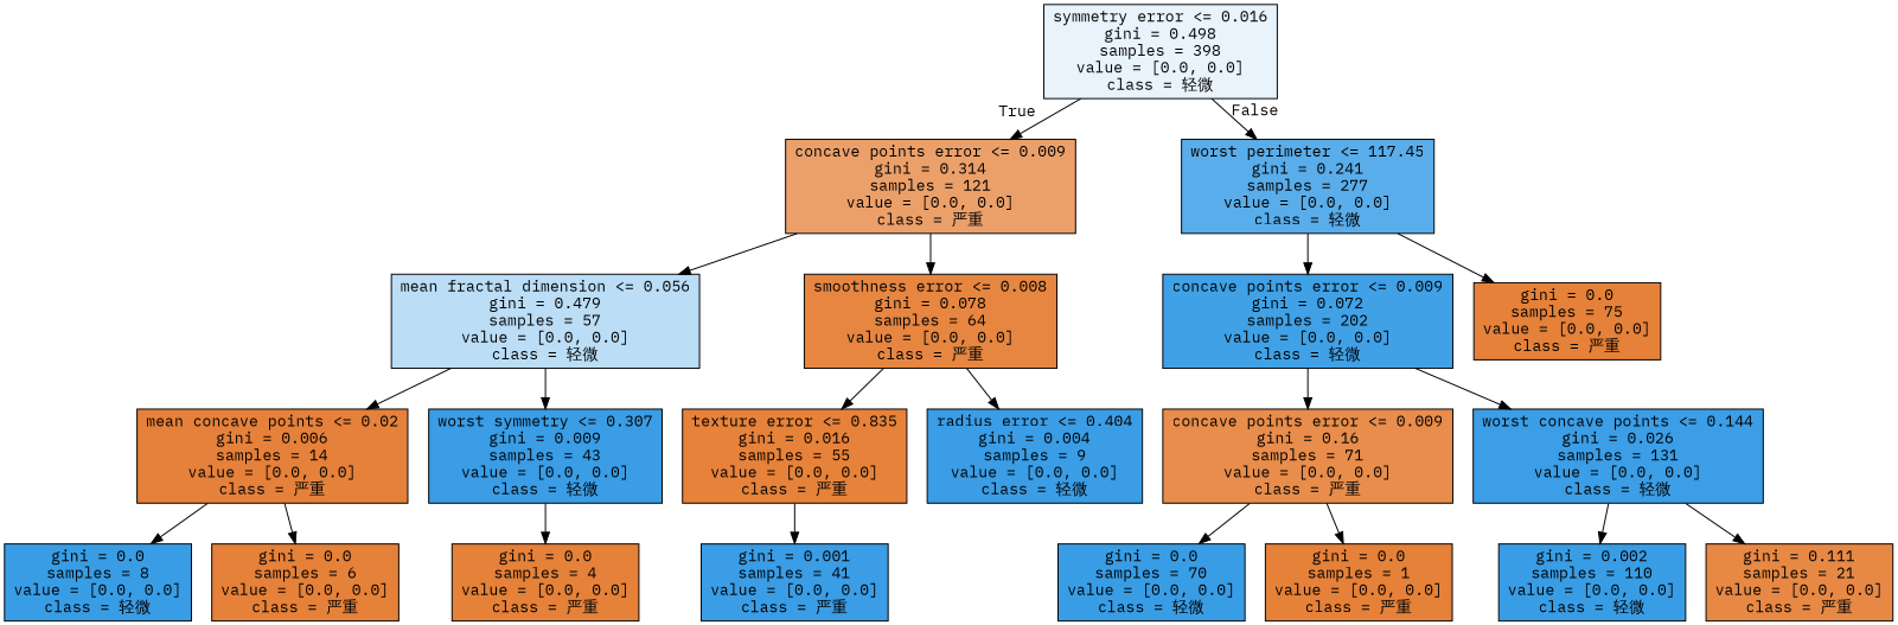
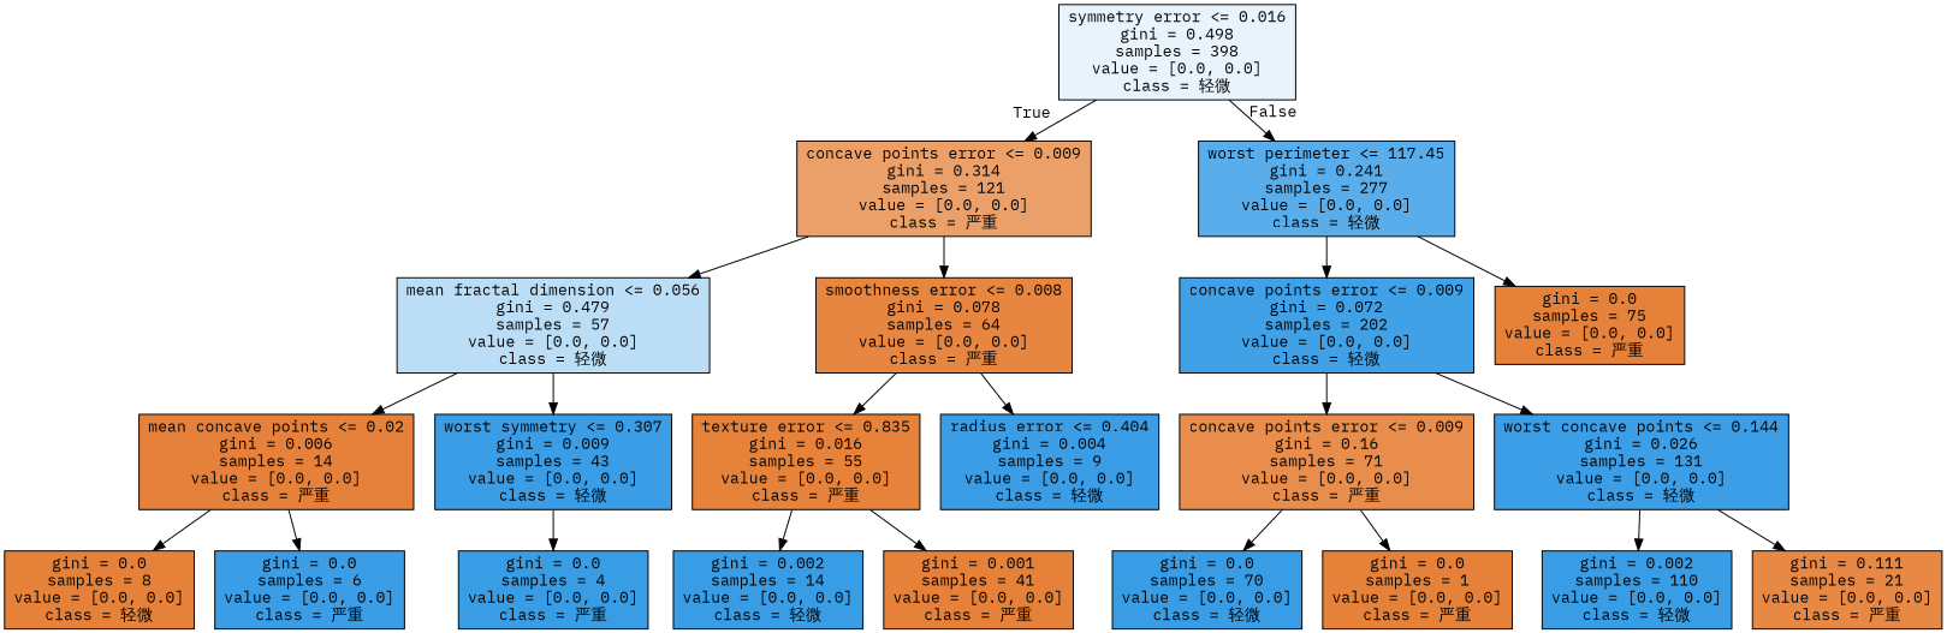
  digraph {
    fontname="IBM Plex Mono"
    node [color=black fillcolor="#e58139ff" fontname="IBM Plex Mono" shape=box style=filled]
    edge [fontname="IBM Plex Mono"]
    n1 [fillcolor="#399de51d" label="symmetry error <= 0.016\ngini = 0.498\nsamples = 398\nvalue = [0.0, 0.0]\nclass = 轻微"]
    n2 [fillcolor="#e58139c1" label="concave points error <= 0.009\ngini = 0.314\nsamples = 121\nvalue = [0.0, 0.0]\nclass = 严重"]
    n3 [fillcolor="#399de5d5" label="worst perimeter <= 117.45\ngini = 0.241\nsamples = 277\nvalue = [0.0, 0.0]\nclass = 轻微"]
    n4 [fillcolor="#399de557" label="mean fractal dimension <= 0.056\ngini = 0.479\nsamples = 57\nvalue = [0.0, 0.0]\nclass = 轻微"]
    n5 [fillcolor="#e58139f4" label="smoothness error <= 0.008\ngini = 0.078\nsamples = 64\nvalue = [0.0, 0.0]\nclass = 严重"]
    n6 [fillcolor="#399de5f5" label="concave points error <= 0.009\ngini = 0.072\nsamples = 202\nvalue = [0.0, 0.0]\nclass = 轻微"]
    n7 [label="gini = 0.0\nsamples = 75\nvalue = [0.0, 0.0]\nclass = 严重"]
    n8 [fillcolor="#e58139fe" label="mean concave points <= 0.02\ngini = 0.006\nsamples = 14\nvalue = [0.0, 0.0]\nclass = 严重"]
    n9 [fillcolor="#399de5fe" label="worst symmetry <= 0.307\ngini = 0.009\nsamples = 43\nvalue = [0.0, 0.0]\nclass = 轻微"]
    n10 [fillcolor="#e58139fd" label="texture error <= 0.835\ngini = 0.016\nsamples = 55\nvalue = [0.0, 0.0]\nclass = 严重"]
    n11 [fillcolor="#399de5fe" label="radius error <= 0.404\ngini = 0.004\nsamples = 9\nvalue = [0.0, 0.0]\nclass = 轻微"]
-   n12 [fillcolor="#399de5ff" label="gini = 0.0\nsamples = 8\nvalue = [0.0, 0.0]\nclass = 轻微"]
-   n13 [label="gini = 0.0\nsamples = 6\nvalue = [0.0, 0.0]\nclass = 严重"]
-   n14 [label="gini = 0.0\nsamples = 4\nvalue = [0.0, 0.0]\nclass = 严重"]
-   n16 [fillcolor="#399de5fe" label="gini = 0.001\nsamples = 41\nvalue = [0.0, 0.0]\nclass = 严重"]
+   n12 [label="gini = 0.0\nsamples = 8\nvalue = [0.0, 0.0]\nclass = 轻微"]
+   n13 [fillcolor="#399de5fe" label="gini = 0.0\nsamples = 6\nvalue = [0.0, 0.0]\nclass = 严重"]
+   n14 [fillcolor="#399de5ff" label="gini = 0.0\nsamples = 4\nvalue = [0.0, 0.0]\nclass = 严重"]
+   n15 [fillcolor="#399de5ff" label="gini = 0.002\nsamples = 14\nvalue = [0.0, 0.0]\nclass = 轻微"]
+   n16 [label="gini = 0.001\nsamples = 41\nvalue = [0.0, 0.0]\nclass = 严重"]
    n17 [fillcolor="#e58139e7" label="concave points error <= 0.009\ngini = 0.16\nsamples = 71\nvalue = [0.0, 0.0]\nclass = 严重"]
    n18 [fillcolor="#399de5fc" label="worst concave points <= 0.144\ngini = 0.026\nsamples = 131\nvalue = [0.0, 0.0]\nclass = 轻微"]
    n19 [fillcolor="#399de5ff" label="gini = 0.0\nsamples = 70\nvalue = [0.0, 0.0]\nclass = 轻微"]
    n20 [label="gini = 0.0\nsamples = 1\nvalue = [0.0, 0.0]\nclass = 严重"]
    n21 [fillcolor="#399de5ff" label="gini = 0.002\nsamples = 110\nvalue = [0.0, 0.0]\nclass = 轻微"]
    n22 [fillcolor="#e58139ef" label="gini = 0.111\nsamples = 21\nvalue = [0.0, 0.0]\nclass = 严重"]
    n1 -> n2 [headlabel=True labelangle=45 labeldistance=2.5]
    n1 -> n3 [headlabel=False labelangle=-45 labeldistance=2.5]
    n2 -> n4
    n2 -> n5
    n3 -> n6
    n3 -> n7
    n4 -> n8
    n4 -> n9
    n5 -> n10
    n5 -> n11
    n6 -> n17
    n6 -> n18
    n8 -> n12
    n8 -> n13
    n9 -> n14
+   n10 -> n15
    n10 -> n16
    n17 -> n19
    n17 -> n20
    n18 -> n21
    n18 -> n22
  }
